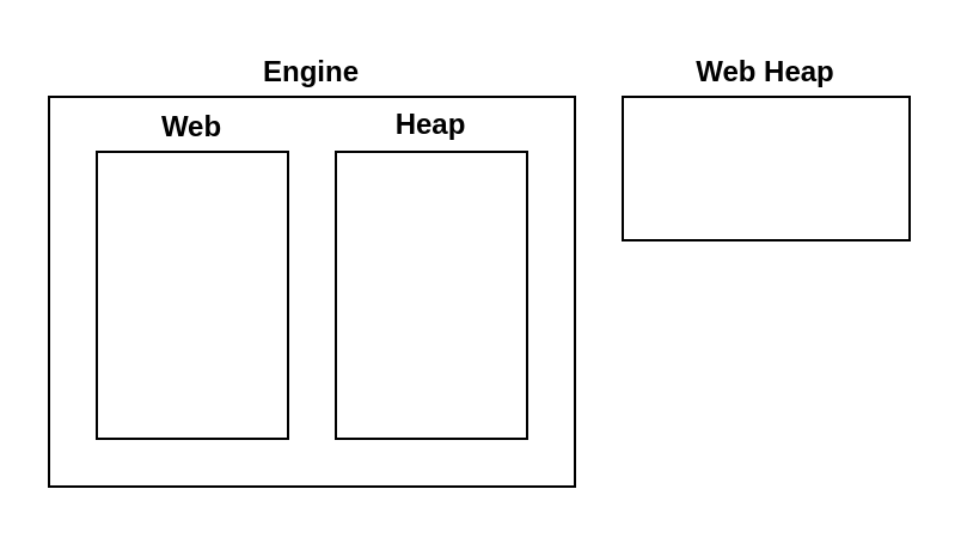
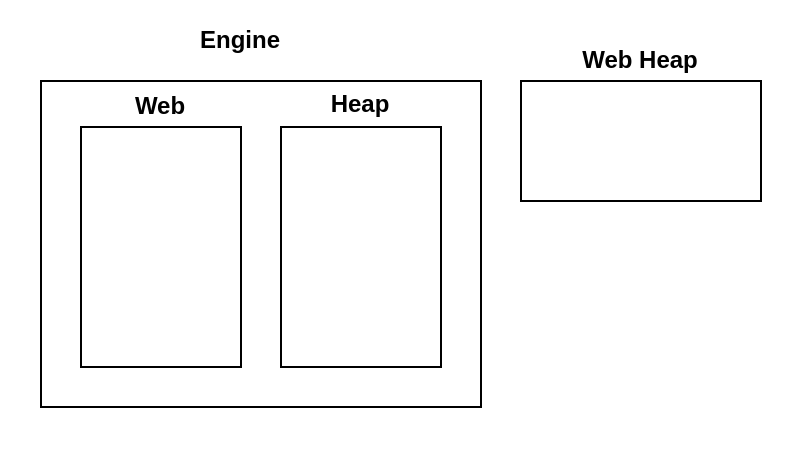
  <mxCell id="0" />
  <mxCell id="1" parent="0" />
  <mxCell id="2" value="" style="rounded=0;whiteSpace=wrap;html=1;" vertex="1" parent="1"><mxGeometry x="20" y="40" width="220" height="163" as="geometry" /></mxCell>
  <mxCell id="3" value="" style="rounded=0;whiteSpace=wrap;html=1;" vertex="1" parent="1"><mxGeometry x="40" y="63" width="80" height="120" as="geometry" /></mxCell>
  <mxCell id="4" value="" style="rounded=0;whiteSpace=wrap;html=1;" vertex="1" parent="1"><mxGeometry x="140" y="63" width="80" height="120" as="geometry" /></mxCell>
- <mxCell id="5" value="Engine" style="text;html=1;strokeColor=none;fillColor=none;align=center;verticalAlign=middle;whiteSpace=wrap;rounded=0;fontStyle=1" vertex="1" parent="1"><mxGeometry x="20" y="20" width="220" height="20" as="geometry" /></mxCell>
+ <mxCell id="5" value="Engine" style="text;html=1;strokeColor=none;fillColor=none;align=center;verticalAlign=middle;whiteSpace=wrap;rounded=0;fontStyle=1" vertex="1" parent="1"><mxGeometry x="10" y="10" width="220" height="20" as="geometry" /></mxCell>
  <mxCell id="6" value="&lt;b&gt;Web&lt;/b&gt;" style="text;html=1;strokeColor=none;fillColor=none;align=center;verticalAlign=middle;whiteSpace=wrap;rounded=0;" vertex="1" parent="1"><mxGeometry x="40" y="43" width="80" height="20" as="geometry" /></mxCell>
  <mxCell id="7" value="&lt;b&gt;Heap&lt;/b&gt;" style="text;html=1;strokeColor=none;fillColor=none;align=center;verticalAlign=middle;whiteSpace=wrap;rounded=0;" vertex="1" parent="1"><mxGeometry x="140" y="42" width="80" height="20" as="geometry" /></mxCell>
  <mxCell id="8" value="" style="rounded=0;whiteSpace=wrap;html=1;" vertex="1" parent="1"><mxGeometry x="260" y="40" width="120" height="60" as="geometry" /></mxCell>
  <mxCell id="9" value="Web Heap" style="text;html=1;strokeColor=none;fillColor=none;align=center;verticalAlign=middle;whiteSpace=wrap;rounded=0;fontStyle=1" vertex="1" parent="1"><mxGeometry x="260" y="20" width="120" height="20" as="geometry" /></mxCell>
